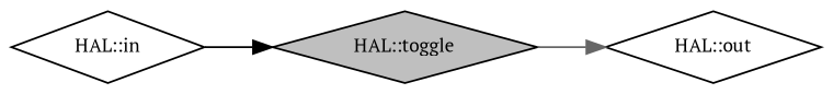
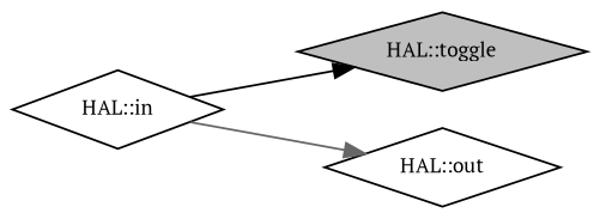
  digraph {
    fontname="PT Serif"
    rankdir=LR
    node [color=black fillcolor=white fontname="PT Serif" fontsize=10 shape=diamond style=filled]
    edge [fontname="PT Serif" fontsize=10 labelfontname=Helvetica labelfontsize=10 style=solid]
    n1 [fillcolor=grey75 fontcolor=black height=0.2 label="HAL::toggle" width=0.4]
    n2 [height=0.2 label="HAL::out" width=0.4]
    n3 [height=0.2 label="HAL::in" width=0.4]
-   n1 -> n2 [color=gray40]
+   n3 -> n2 [color=gray40]
    n3 -> n1 [color=black]
  }
